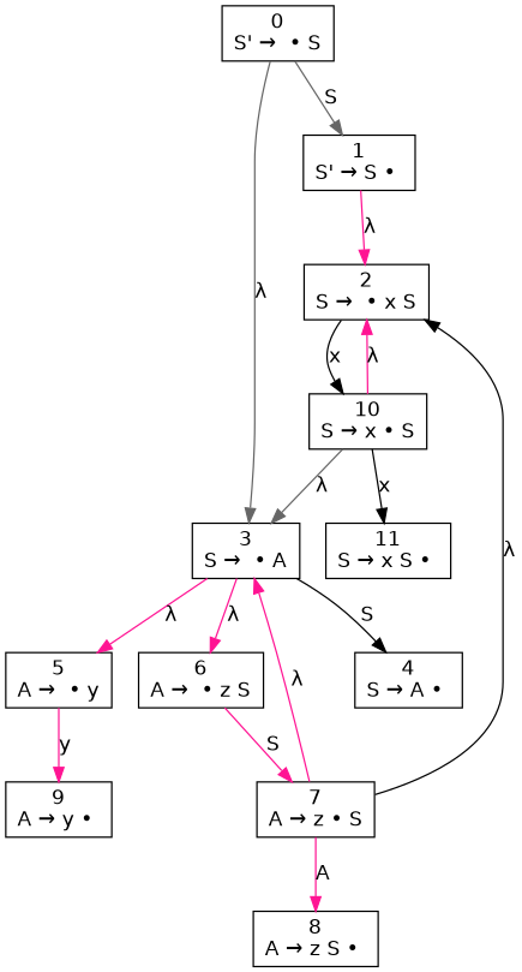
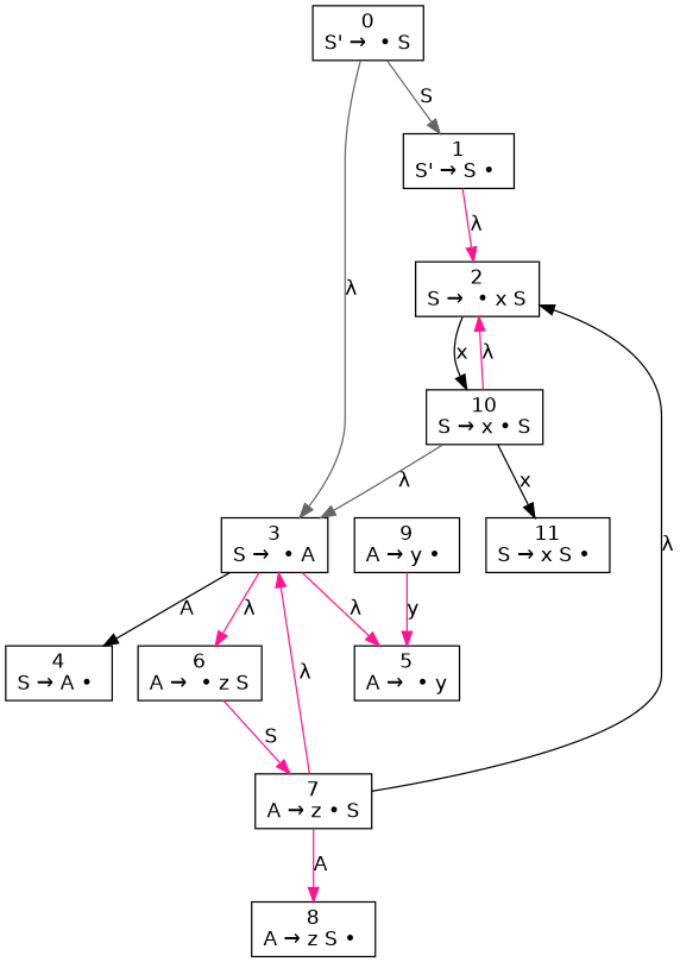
  digraph {
    node [fontname=Helvetica shape=box]
    edge [color=deeppink fontname=Helvetica]
    n1 [label=<0<br />S' →  • S>]
    n2 [label=<1<br />S' → S • >]
    n3 [label=<3<br />S →  • A>]
    n4 [label=<2<br />S →  • x S>]
    n5 [label=<10<br />S → x • S>]
    n6 [label=<4<br />S → A • >]
    n7 [label=<5<br />A →  • y>]
    n8 [label=<6<br />A →  • z S>]
    n9 [label=<11<br />S → x S • >]
    n10 [label=<9<br />A → y • >]
    n11 [label=<7<br />A → z • S>]
    n12 [label=<8<br />A → z S • >]
    n1 -> n2 [color=gray40 label=S]
    n1 -> n3 [color=gray40 label=<&lambda;>]
    n2 -> n4 [label=<&lambda;>]
-   n3 -> n6 [color=black label=S]
+   n3 -> n6 [color=black label=A]
    n3 -> n7 [label=<&lambda;>]
    n3 -> n8 [label=<&lambda;>]
    n4 -> n5 [color=black label=x]
    n5 -> n3 [color=gray40 label=<&lambda;>]
    n5 -> n4 [label=<&lambda;>]
    n5 -> n9 [color=black label=x]
-   n7 -> n10 [label=y]
+   n10 -> n7 [label=y]
    n8 -> n11 [label=S]
    n11 -> n3 [label=<&lambda;>]
    n11 -> n4 [color=black label=<&lambda;>]
    n11 -> n12 [label=A]
  }
